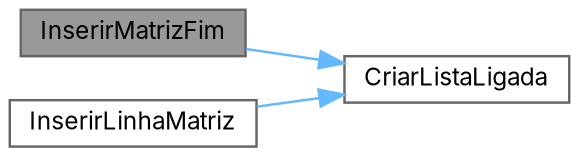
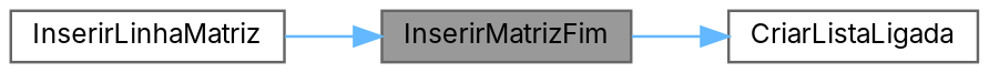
  digraph {
    fontname=Inter
    rankdir=RL
    node [color=grey40 fillcolor=white fontname=Inter fontsize=10 shape=box style=filled]
    edge [color=steelblue1 dir=back fontname=Inter fontsize=10 labelfontname=Helvetica labelfontsize=10 style=solid]
    n1 [color=gray40 fillcolor=grey60 fontcolor=black height=0.2 label=InserirMatrizFim width=0.4]
    n2 [height=0.2 label=InserirLinhaMatriz width=0.4]
    n3 [height=0.2 label=CriarListaLigada width=0.4]
-   n3 -> n2
+   n1 -> n2
    n3 -> n1
  }
